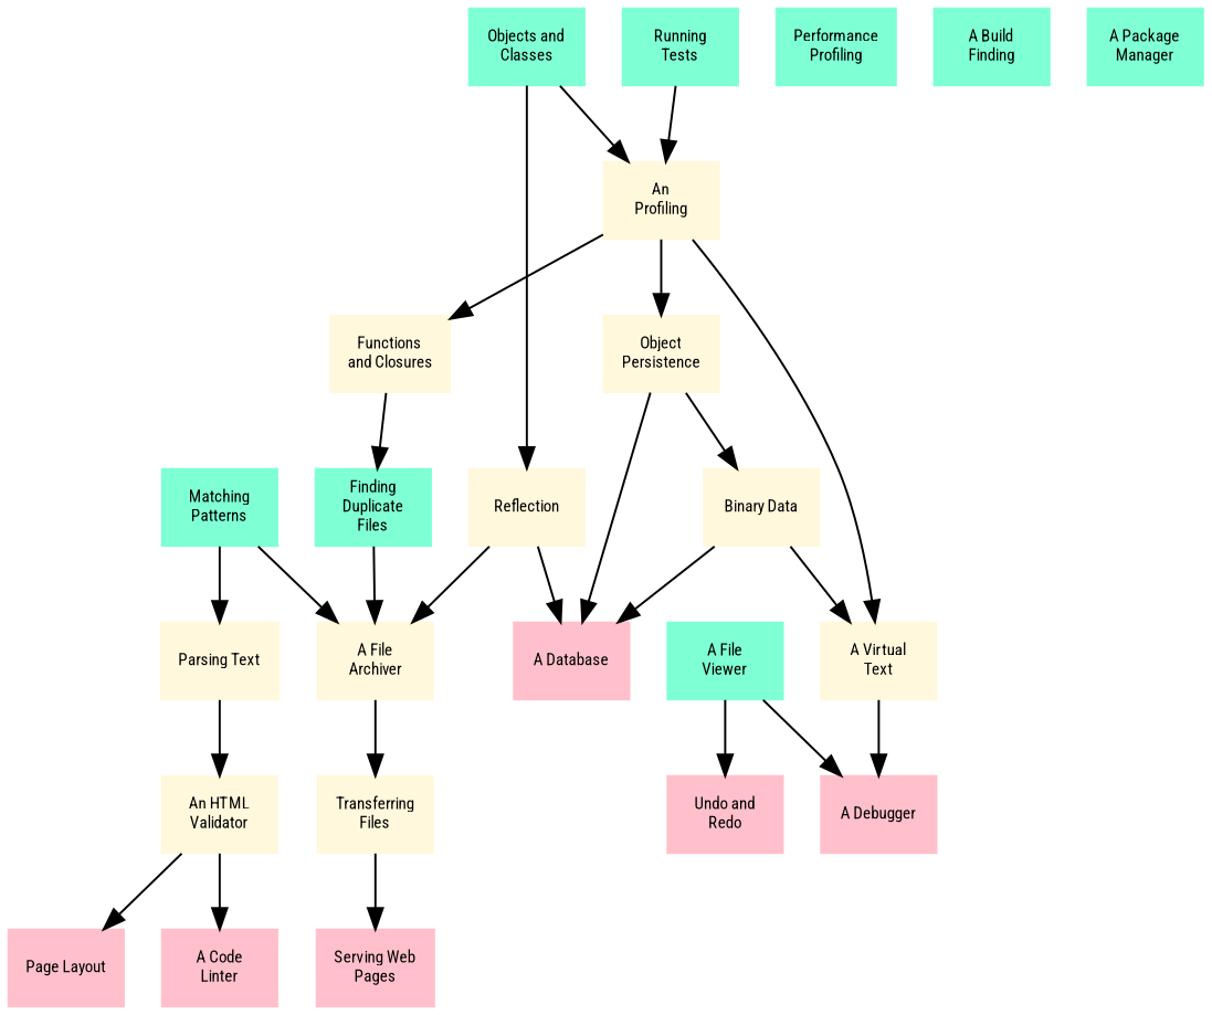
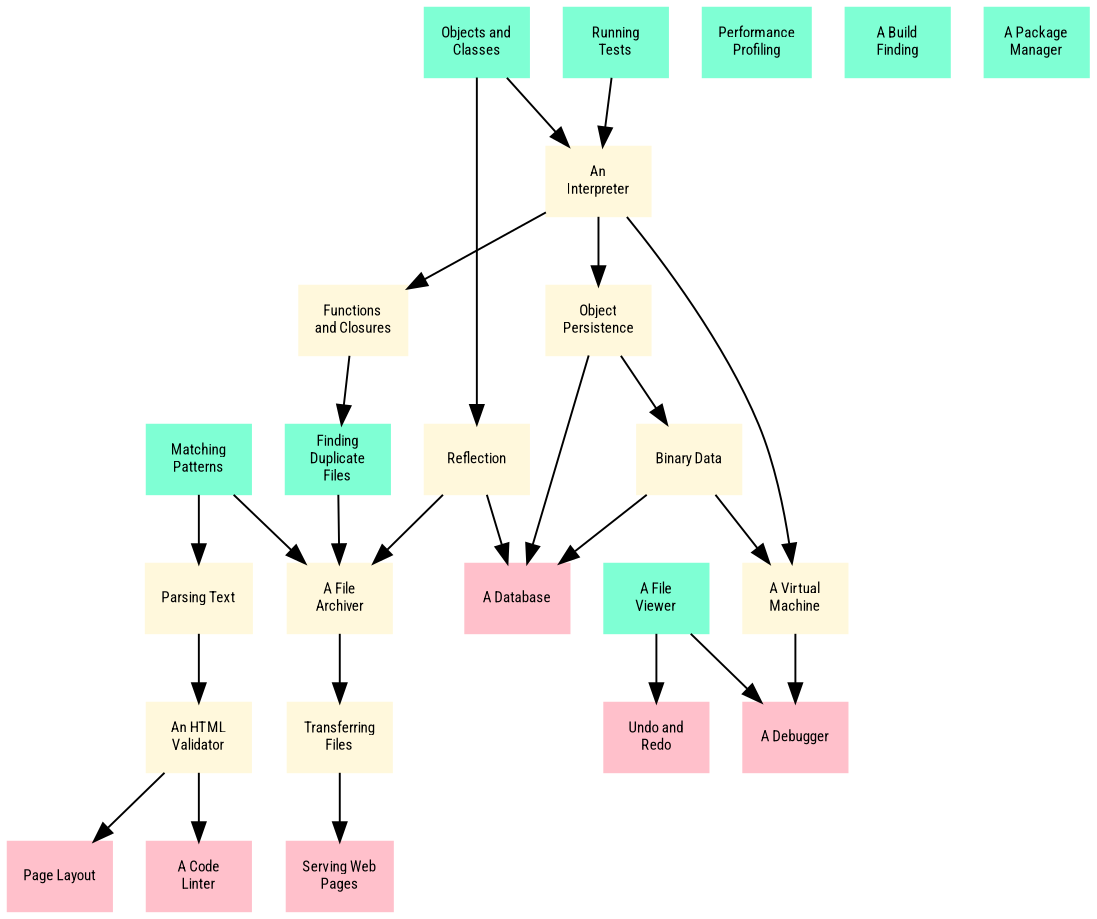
  digraph {
    fontname="Roboto Condensed"
    rankdir=TB
    node [color=cornsilk fontname="Roboto Condensed" fontsize=8 shape=box style=filled]
    edge [fontname="Roboto Condensed"]
    n1 [color=aquamarine label=<Objects and<br/>Classes>]
-   n2 [label=<An<br/>Profiling>]
+   n2 [label=<An<br/>Interpreter>]
    n3 [label=<Reflection>]
    n4 [label=<Functions<br/>and Closures>]
    n5 [label=<Object<br/>Persistence>]
-   n6 [label=<A Virtual<br/>Text>]
+   n6 [label=<A Virtual<br/>Machine>]
    n7 [label=<A File<br/>Archiver>]
    n8 [color=pink label=<A Database>]
    n9 [color=aquamarine label=<Finding<br/>Duplicate<br/>Files>]
    n10 [label=<Transferring<br/>Files>]
    n11 [color=aquamarine label=<Matching<br/>Patterns>]
    n12 [label=<Parsing Text>]
    n13 [label=<An HTML<br/>Validator>]
    n14 [color=pink label=<A Code<br/>Linter>]
    n15 [color=pink label=<Page Layout>]
    n16 [color=aquamarine label=<Running<br/>Tests>]
    n17 [label=<Binary Data>]
    n18 [color=pink label=<A Debugger>]
    n19 [color=pink label=<Serving Web<br/>Pages>]
    n20 [color=aquamarine label=<Performance<br/>Profiling>]
    n21 [color=aquamarine label=<A Build<br/>Finding>]
    n22 [color=aquamarine label=<A Package<br/>Manager>]
    n23 [color=aquamarine label=<A File<br/>Viewer>]
    n24 [color=pink label=<Undo and<br/>Redo>]
    n1 -> n2
    n1 -> n3
    n2 -> n4
    n2 -> n5
    n2 -> n6
    n3 -> n7
    n3 -> n8
    n4 -> n9
    n5 -> n8
    n5 -> n17
    n6 -> n18
    n7 -> n10
    n9 -> n7
    n10 -> n19
    n11 -> n7
    n11 -> n12
    n12 -> n13
    n13 -> n14
    n13 -> n15
    n16 -> n2
    n17 -> n6
    n17 -> n8
    n23 -> n18
    n23 -> n24
  }
